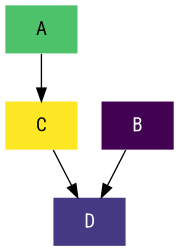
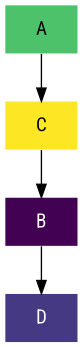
  strict digraph {
    fontname="Roboto Condensed"
    nodesep=0.25
    rankdir=TB
    ranksep=0.5
    node [fontname="Roboto Condensed" shape=plaintext style=filled]
    edge [fontname="Roboto Condensed" penwidth=1.0 weight=2.]
    n1 [fillcolor="#4dc26a" label=<         <TABLE BORDER="0" CELLBORDER="0" CELLSPACING="0" CELLPADDING="0">           <TR>             <TD><FONT COLOR="#000000">A</FONT></TD>           </TR>         </TABLE>         >]
    n2 [fillcolor="#fde624" label=<         <TABLE BORDER="0" CELLBORDER="0" CELLSPACING="0" CELLPADDING="0">           <TR>             <TD><FONT COLOR="#000000">C</FONT></TD>           </TR>         </TABLE>         >]
    n3 [fillcolor="#430153" label=<         <TABLE BORDER="0" CELLBORDER="0" CELLSPACING="0" CELLPADDING="0">           <TR>             <TD><FONT COLOR="#ffffff">B</FONT></TD>           </TR>         </TABLE>         >]
    n4 [fillcolor="#443982" label=<         <TABLE BORDER="0" CELLBORDER="0" CELLSPACING="0" CELLPADDING="0">           <TR>             <TD><FONT COLOR="#ffffff">D</FONT></TD>           </TR>         </TABLE>         >]
    n1 -> n2
-   n2 -> n4
+   n2 -> n3
    n3 -> n4
  }
